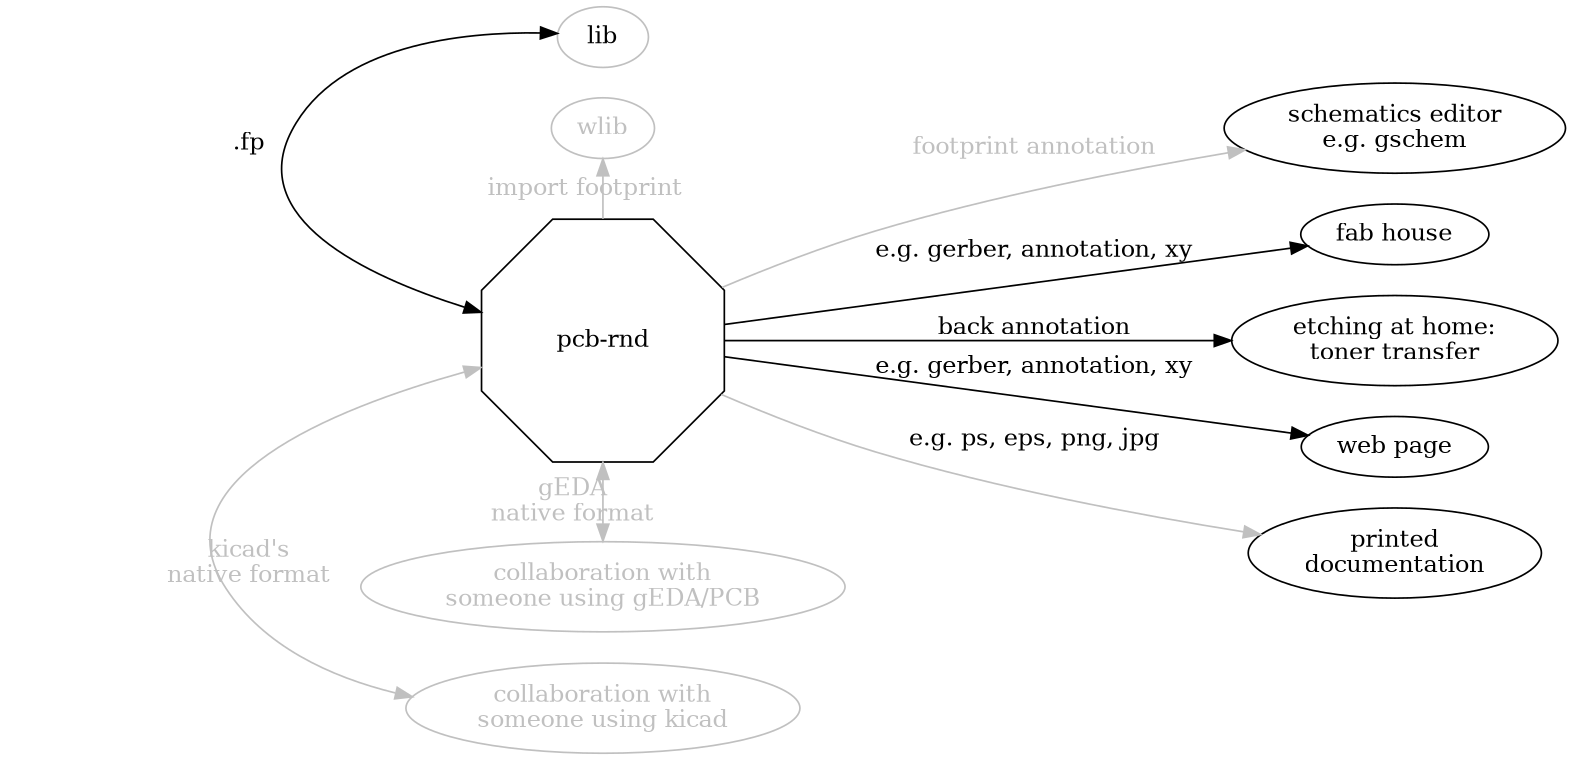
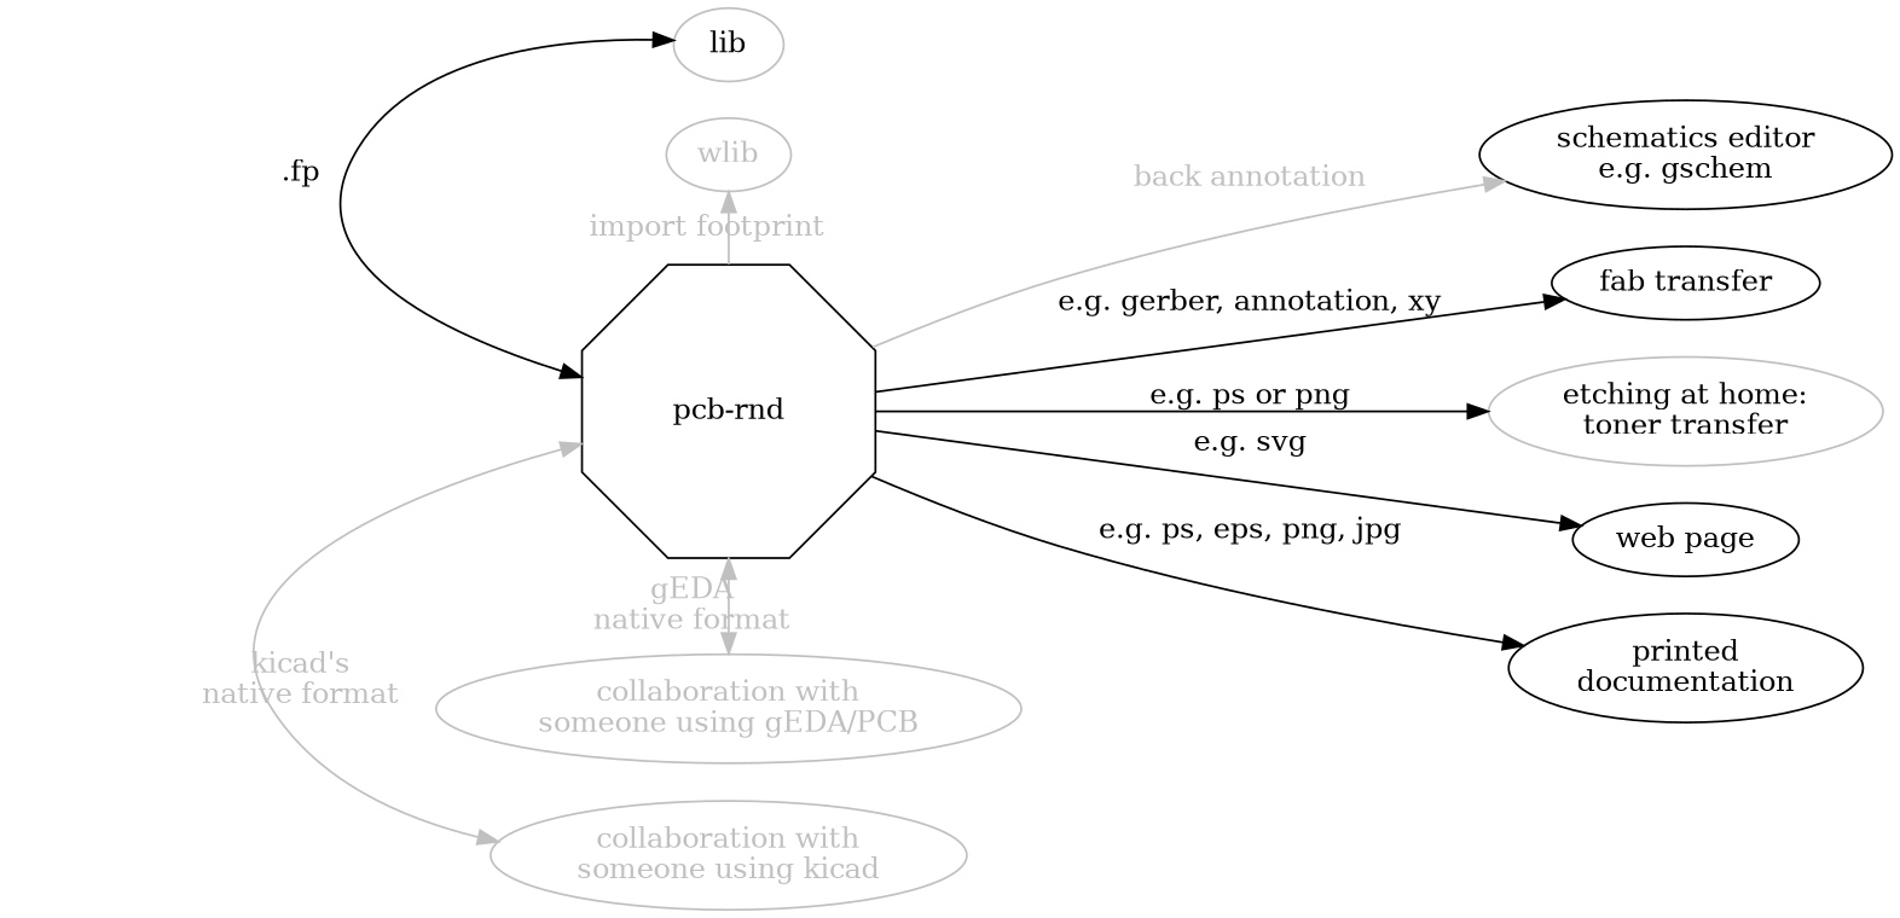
  digraph {
    rankdir=LR
    n1 [height=2 label="pcb-rnd" shape=octagon width=2]
    lib [color=grey lable="local footprint\nlibrary"]
    wlib [color=grey fontcolor=grey lable="remote footprint\nlibrary (e.g. on the web)"]
    n4 [color=grey fontcolor=grey label="collaboration with\nsomeone using kicad"]
    n5 [color=grey fontcolor=grey label="collaboration with\nsomeone using gEDA/PCB"]
    n6 [label="schematics editor\ne.g. gschem"]
-   n7 [label="fab house"]
-   n8 [label="etching at home:\ntoner transfer"]
+   n7 [label="fab transfer"]
+   n8 [label="etching at home:\ntoner transfer" color=grey]
    n9 [label="web page"]
    n10 [label="printed\ndocumentation"]
    subgraph sub_1 {
      rank=same
      n1
      lib
      wlib
      n4
      n5
    }
    subgraph sub_2 {
      rank=same
      n6
    }
    subgraph sub_3 {
      rank=same
      n7
      n8
      n9
      n10
    }
    n1 -> n4 [color=grey dir=both fontcolor=grey label="kicad's\nnative format"]
    n1 -> n5 [color=grey dir=both fontcolor=grey label="gEDA\nnative format"]
-   n1 -> n6 [color=grey fontcolor=grey label="footprint annotation"]
+   n1 -> n6 [color=grey fontcolor=grey label="back annotation"]
    n1 -> n7 [label="e.g. gerber, annotation, xy"]
-   n1 -> n8 [label="back annotation"]
-   n1 -> n9 [label="e.g. gerber, annotation, xy"]
-   n1 -> n10 [label="e.g. ps, eps, png, jpg" color=grey]
+   n1 -> n8 [label="e.g. ps or png"]
+   n1 -> n9 [label="e.g. svg"]
+   n1 -> n10 [label="e.g. ps, eps, png, jpg"]
    lib -> n1 [dir=both label=".fp" weight=1000]
    wlib -> n1 [color=grey dir=back fontcolor=grey label="import footprint"]
  }
